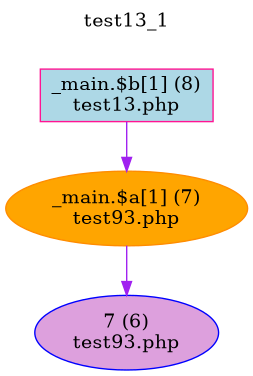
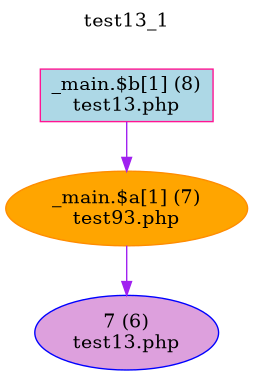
  digraph {
    label=test13_1
    labelloc=t
    node [shape=ellipse style=filled]
    edge [arrowhead=normal color=purple]
    n1 [color=deeppink fillcolor=lightblue label="_main.$b[1] (8)\ntest13.php" shape=box]
    n2 [color=darkorange fillcolor=orange label="_main.$a[1] (7)\ntest93.php"]
-   n3 [color=blue fillcolor=plum label="7 (6)\ntest93.php"]
+   n3 [color=blue fillcolor=plum label="7 (6)\ntest13.php"]
    n1 -> n2
    n2 -> n3
  }
